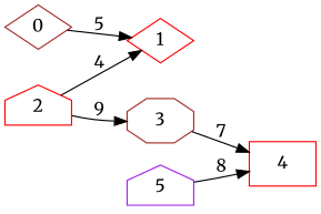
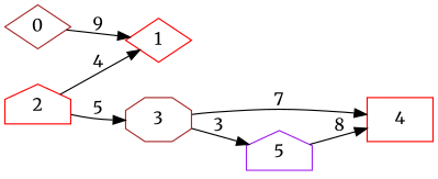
  digraph {
    fontname=Merriweather
    rankdir=LR
    node [color=red fontname=Merriweather shape=diamond]
    edge [fontname=Merriweather]
    0 [color=brown]
    1
    2 [shape=house]
    3 [color=brown shape=octagon]
    4 [shape=box]
    5 [color=purple shape=house]
-   0 -> 1 [label=5]
+   0 -> 1 [label=9]
    2 -> 1 [label=4]
-   2 -> 3 [label=9]
+   2 -> 3 [label=5]
    3 -> 4 [label=7]
+   3 -> 5 [label=3]
    5 -> 4 [label=8]
  }
